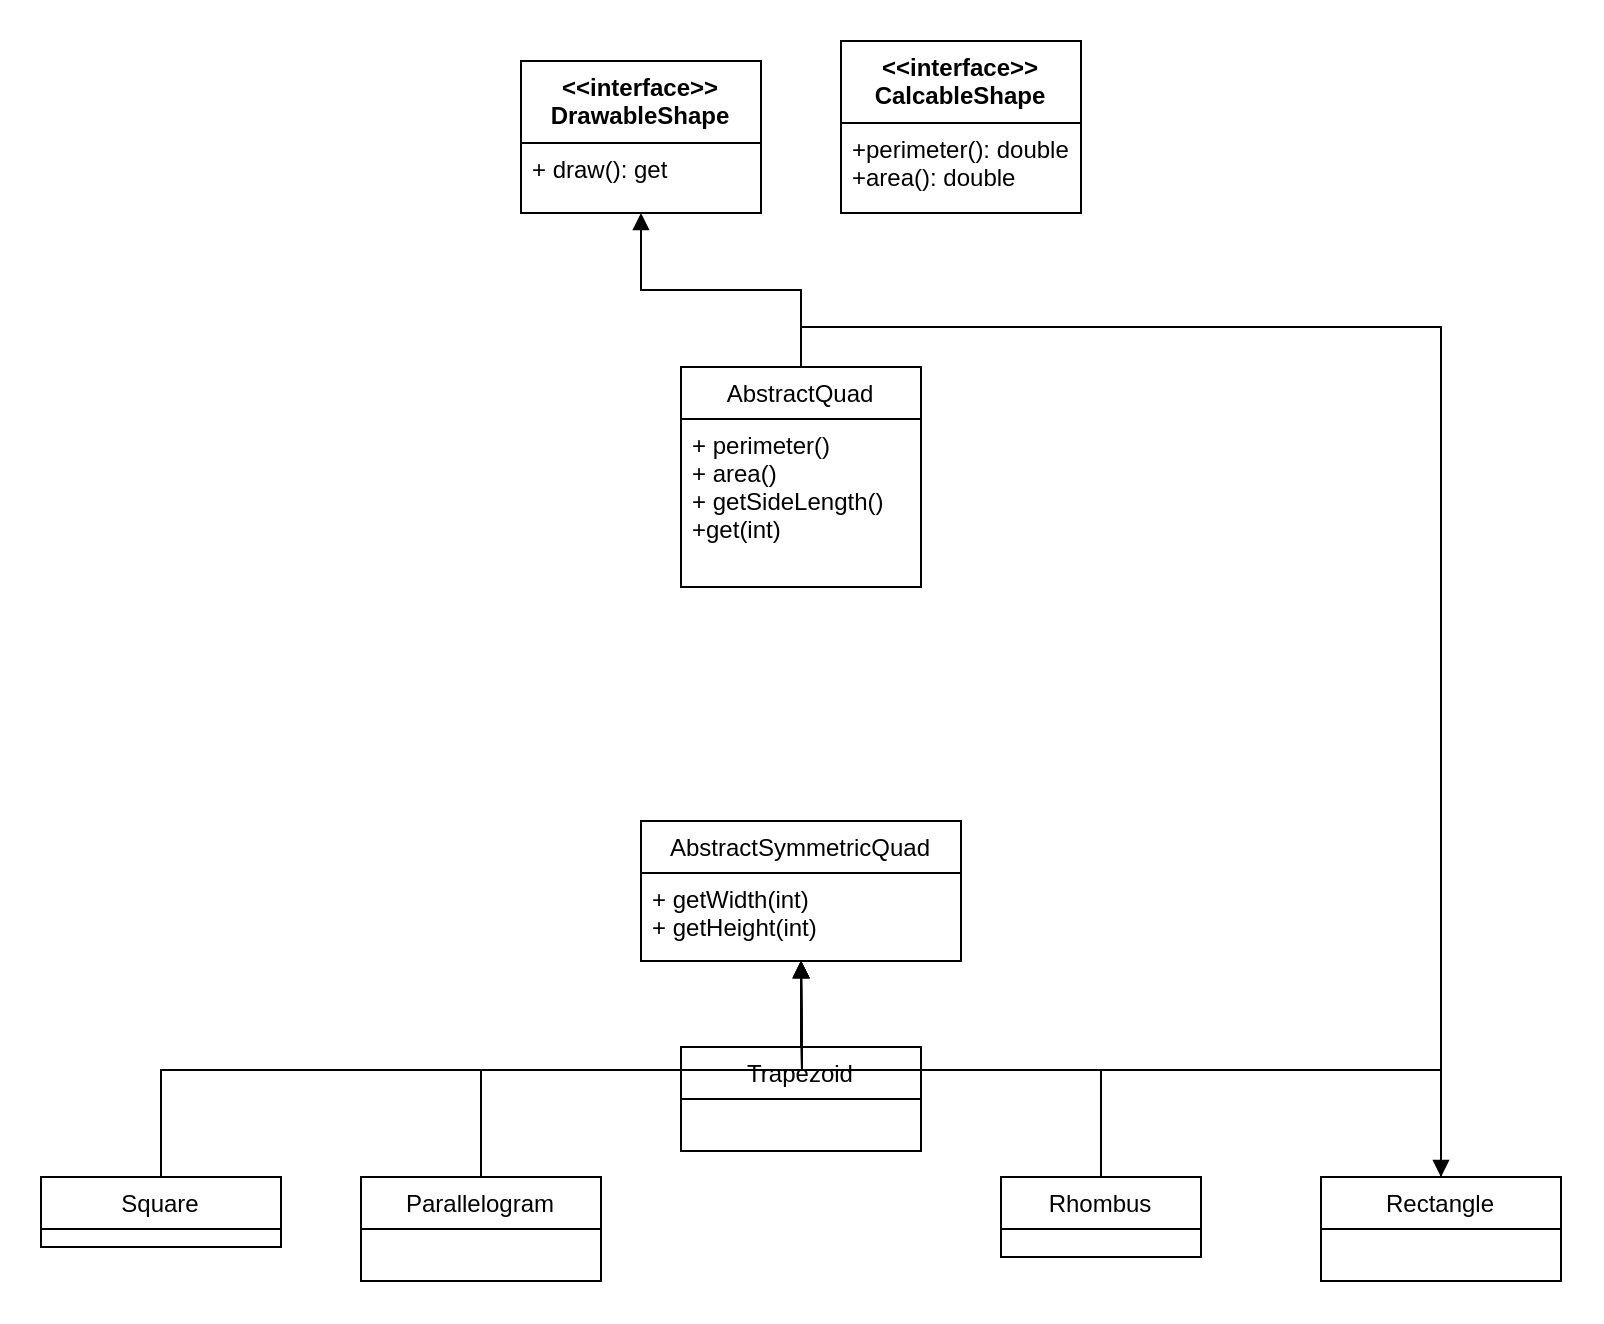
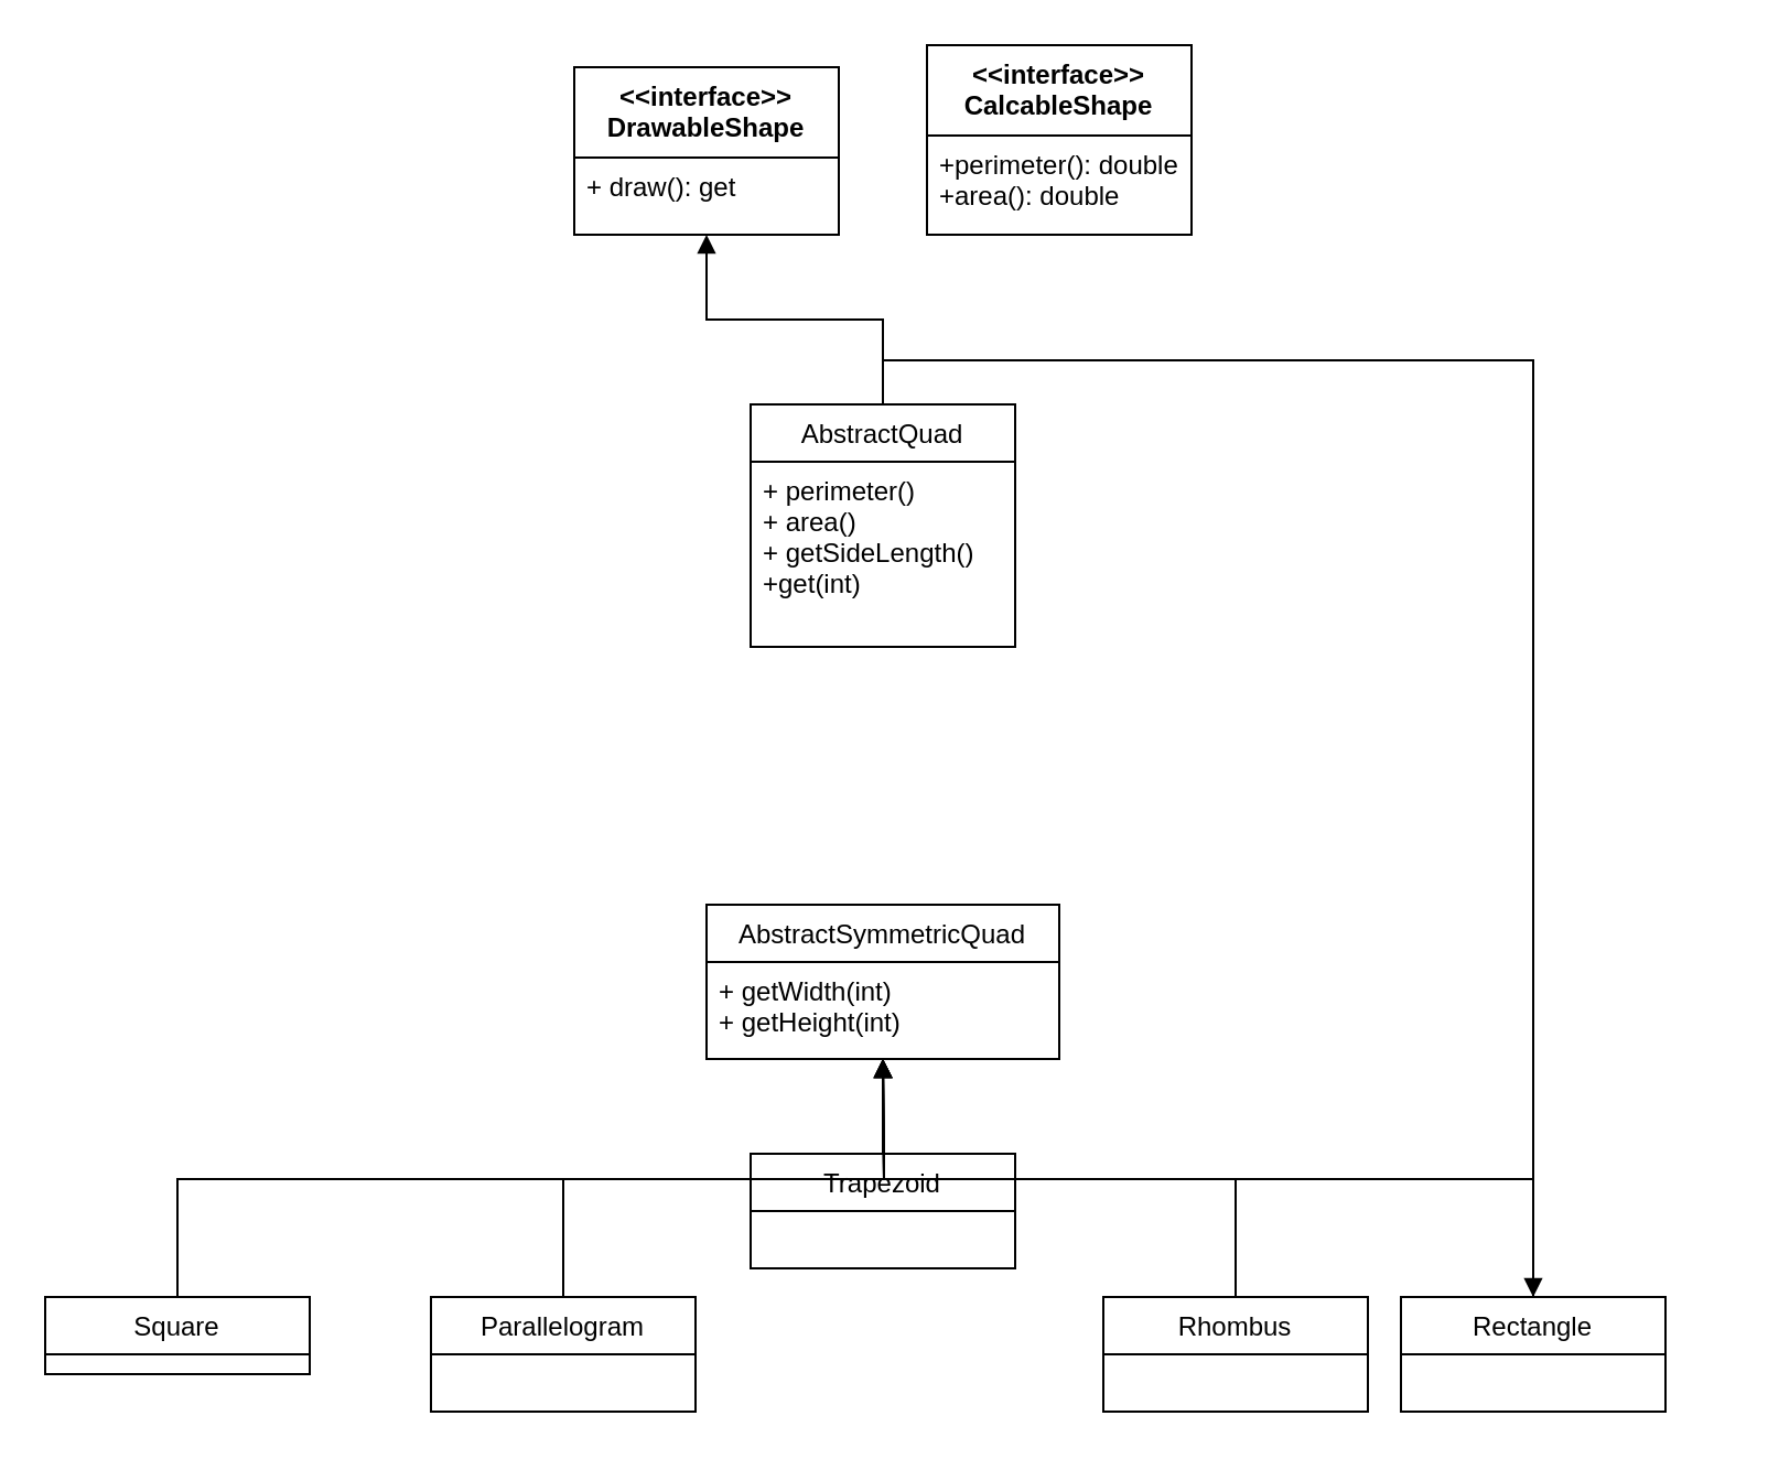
  <mxCell id="0" />
  <mxCell id="1" parent="0" />
  <mxCell id="2" value="&lt;&lt;interface&gt;&gt;&#10;DrawableShape" style="swimlane;fontStyle=1;align=center;verticalAlign=top;childLayout=stackLayout;horizontal=1;startSize=41;horizontalStack=0;resizeParent=1;resizeParentMax=0;resizeLast=0;collapsible=1;marginBottom=0;" vertex="1" parent="1"><mxGeometry x="260" y="30" width="120" height="76" as="geometry" /></mxCell>
  <mxCell id="3" value="+ draw(): get&#10;" style="text;strokeColor=none;fillColor=none;align=left;verticalAlign=top;spacingLeft=4;spacingRight=4;overflow=hidden;rotatable=0;points=[[0,0.5],[1,0.5]];portConstraint=eastwest;" vertex="1" parent="2"><mxGeometry y="41" width="120" height="35" as="geometry" /></mxCell>
  <mxCell id="4" style="edgeStyle=orthogonalEdgeStyle;rounded=0;orthogonalLoop=1;jettySize=auto;html=1;exitX=0.5;exitY=0;exitDx=0;exitDy=0;entryX=0.5;entryY=1;entryDx=0;entryDy=0;endArrow=block;endFill=1;strokeWidth=1;" edge="1" parent="1" source="6" target="2"><mxGeometry relative="1" as="geometry" /></mxCell>
  <mxCell id="5" style="edgeStyle=orthogonalEdgeStyle;rounded=0;orthogonalLoop=1;jettySize=auto;html=1;exitX=0.5;exitY=0;exitDx=0;exitDy=0;endArrow=block;endFill=1;strokeWidth=1;" edge="1" parent="1" source="6" target="17"><mxGeometry relative="1" as="geometry" /></mxCell>
  <mxCell id="6" value="AbstractQuad" style="swimlane;fontStyle=0;childLayout=stackLayout;horizontal=1;startSize=26;fillColor=none;horizontalStack=0;resizeParent=1;resizeParentMax=0;resizeLast=0;collapsible=1;marginBottom=0;" vertex="1" parent="1"><mxGeometry x="340" y="183" width="120" height="110" as="geometry" /></mxCell>
  <mxCell id="7" value="+ perimeter()&#10;+ area()&#10;+ getSideLength()&#10;+get(int)" style="text;strokeColor=none;fillColor=none;align=left;verticalAlign=top;spacingLeft=4;spacingRight=4;overflow=hidden;rotatable=0;points=[[0,0.5],[1,0.5]];portConstraint=eastwest;" vertex="1" parent="6"><mxGeometry y="26" width="120" height="84" as="geometry" /></mxCell>
  <mxCell id="8" style="edgeStyle=orthogonalEdgeStyle;rounded=0;orthogonalLoop=1;jettySize=auto;html=1;exitX=0.5;exitY=0;exitDx=0;exitDy=0;endArrow=block;endFill=1;strokeWidth=1;" edge="1" parent="1" source="9"><mxGeometry relative="1" as="geometry"><mxPoint x="400" y="480" as="targetPoint" /></mxGeometry></mxCell>
  <mxCell id="9" value="Square" style="swimlane;fontStyle=0;childLayout=stackLayout;horizontal=1;startSize=26;fillColor=none;horizontalStack=0;resizeParent=1;resizeParentMax=0;resizeLast=0;collapsible=1;marginBottom=0;" vertex="1" parent="1"><mxGeometry x="20" y="588" width="120" height="35" as="geometry"><mxRectangle x="40" y="320" width="70" height="26" as="alternateBounds" /></mxGeometry></mxCell>
  <mxCell id="10" style="edgeStyle=orthogonalEdgeStyle;rounded=0;orthogonalLoop=1;jettySize=auto;html=1;exitX=0.5;exitY=0;exitDx=0;exitDy=0;entryX=0.5;entryY=1;entryDx=0;entryDy=0;endArrow=block;endFill=1;strokeWidth=1;" edge="1" parent="1" source="11"><mxGeometry relative="1" as="geometry"><mxPoint x="400" y="480" as="targetPoint" /></mxGeometry></mxCell>
- <mxCell id="11" value="Parallelogram" style="swimlane;fontStyle=0;childLayout=stackLayout;horizontal=1;startSize=26;fillColor=none;horizontalStack=0;resizeParent=1;resizeParentMax=0;resizeLast=0;collapsible=1;marginBottom=0;" vertex="1" parent="1"><mxGeometry x="180" y="588" width="120" height="52" as="geometry" /></mxCell>
+ <mxCell id="11" value="Parallelogram" style="swimlane;fontStyle=0;childLayout=stackLayout;horizontal=1;startSize=26;fillColor=none;horizontalStack=0;resizeParent=1;resizeParentMax=0;resizeLast=0;collapsible=1;marginBottom=0;" vertex="1" parent="1"><mxGeometry x="195" y="588" width="120" height="52" as="geometry" /></mxCell>
  <mxCell id="12" style="edgeStyle=orthogonalEdgeStyle;rounded=0;orthogonalLoop=1;jettySize=auto;html=1;exitX=0.5;exitY=0;exitDx=0;exitDy=0;entryX=0.5;entryY=1;entryDx=0;entryDy=0;endArrow=block;endFill=1;strokeWidth=1;" edge="1" parent="1" source="13"><mxGeometry relative="1" as="geometry"><mxPoint x="400" y="480" as="targetPoint" /></mxGeometry></mxCell>
  <mxCell id="13" value="Trapezoid" style="swimlane;fontStyle=0;childLayout=stackLayout;horizontal=1;startSize=26;fillColor=none;horizontalStack=0;resizeParent=1;resizeParentMax=0;resizeLast=0;collapsible=1;marginBottom=0;" vertex="1" parent="1"><mxGeometry x="340" y="523" width="120" height="52" as="geometry" /></mxCell>
  <mxCell id="14" style="edgeStyle=orthogonalEdgeStyle;rounded=0;orthogonalLoop=1;jettySize=auto;html=1;exitX=0.5;exitY=0;exitDx=0;exitDy=0;entryX=0.5;entryY=1;entryDx=0;entryDy=0;endArrow=block;endFill=1;strokeWidth=1;" edge="1" parent="1" source="15"><mxGeometry relative="1" as="geometry"><mxPoint x="400" y="480" as="targetPoint" /></mxGeometry></mxCell>
- <mxCell id="15" value="Rhombus" style="swimlane;fontStyle=0;childLayout=stackLayout;horizontal=1;startSize=26;fillColor=none;horizontalStack=0;resizeParent=1;resizeParentMax=0;resizeLast=0;collapsible=1;marginBottom=0;" vertex="1" parent="1"><mxGeometry x="500" y="588" width="100" height="40" as="geometry" /></mxCell>
+ <mxCell id="15" value="Rhombus" style="swimlane;fontStyle=0;childLayout=stackLayout;horizontal=1;startSize=26;fillColor=none;horizontalStack=0;resizeParent=1;resizeParentMax=0;resizeLast=0;collapsible=1;marginBottom=0;" vertex="1" parent="1"><mxGeometry x="500" y="588" width="120" height="52" as="geometry" /></mxCell>
  <mxCell id="16" style="edgeStyle=orthogonalEdgeStyle;rounded=0;orthogonalLoop=1;jettySize=auto;html=1;exitX=0.5;exitY=0;exitDx=0;exitDy=0;entryX=0.5;entryY=1;entryDx=0;entryDy=0;endArrow=block;endFill=1;strokeWidth=1;" edge="1" parent="1" source="17"><mxGeometry relative="1" as="geometry"><mxPoint x="400" y="480" as="targetPoint" /></mxGeometry></mxCell>
- <mxCell id="17" value="Rectangle" style="swimlane;fontStyle=0;childLayout=stackLayout;horizontal=1;startSize=26;fillColor=none;horizontalStack=0;resizeParent=1;resizeParentMax=0;resizeLast=0;collapsible=1;marginBottom=0;" vertex="1" parent="1"><mxGeometry x="660" y="588" width="120" height="52" as="geometry" /></mxCell>
+ <mxCell id="17" value="Rectangle" style="swimlane;fontStyle=0;childLayout=stackLayout;horizontal=1;startSize=26;fillColor=none;horizontalStack=0;resizeParent=1;resizeParentMax=0;resizeLast=0;collapsible=1;marginBottom=0;" vertex="1" parent="1"><mxGeometry x="635" y="588" width="120" height="52" as="geometry" /></mxCell>
  <mxCell id="18" value="&lt;&lt;interface&gt;&gt;&#10;CalcableShape" style="swimlane;fontStyle=1;align=center;verticalAlign=top;childLayout=stackLayout;horizontal=1;startSize=41;horizontalStack=0;resizeParent=1;resizeParentMax=0;resizeLast=0;collapsible=1;marginBottom=0;" vertex="1" parent="1"><mxGeometry x="420" y="20" width="120" height="86" as="geometry" /></mxCell>
  <mxCell id="19" value="+perimeter(): double&#10;+area(): double&#10;" style="text;strokeColor=none;fillColor=none;align=left;verticalAlign=top;spacingLeft=4;spacingRight=4;overflow=hidden;rotatable=0;points=[[0,0.5],[1,0.5]];portConstraint=eastwest;" vertex="1" parent="18"><mxGeometry y="41" width="120" height="45" as="geometry" /></mxCell>
  <mxCell id="20" value="AbstractSymmetricQuad" style="swimlane;fontStyle=0;childLayout=stackLayout;horizontal=1;startSize=26;fillColor=none;horizontalStack=0;resizeParent=1;resizeParentMax=0;resizeLast=0;collapsible=1;marginBottom=0;" vertex="1" parent="1"><mxGeometry x="320" y="410" width="160" height="70" as="geometry" /></mxCell>
  <mxCell id="21" value="+ getWidth(int)&#10;+ getHeight(int)" style="text;strokeColor=none;fillColor=none;align=left;verticalAlign=top;spacingLeft=4;spacingRight=4;overflow=hidden;rotatable=0;points=[[0,0.5],[1,0.5]];portConstraint=eastwest;" vertex="1" parent="20"><mxGeometry y="26" width="160" height="44" as="geometry" /></mxCell>
